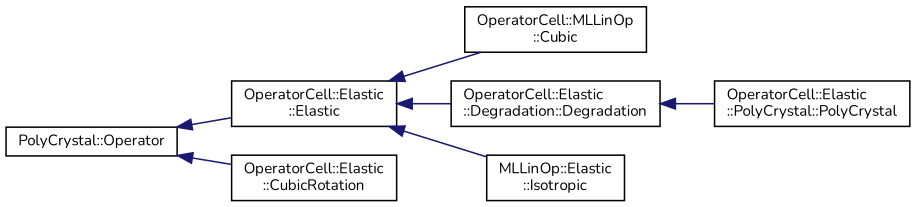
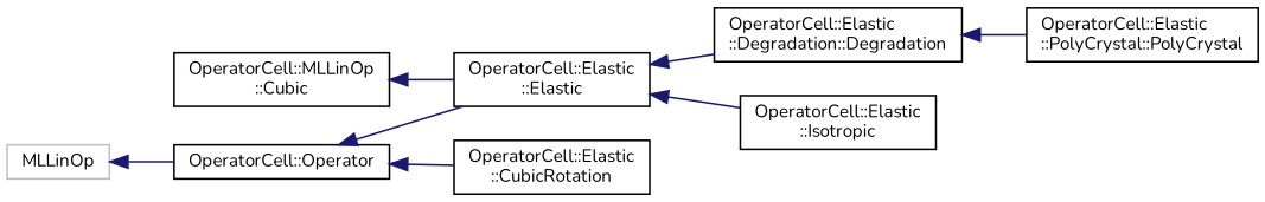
  digraph {
    fontname=Nunito
    rankdir=LR
    node [color=black fillcolor=white fontname=Nunito fontsize=10 shape=record style=filled]
    edge [color=midnightblue dir=back fontname=Nunito fontsize=10 labelfontname=Helvetica labelfontsize=10 style=solid]
-   n2 [height=0.2 label="PolyCrystal::Operator" width=0.4]
+   n1 [color=grey75 height=0.2 label=MLLinOp width=0.4]
+   n2 [height=0.2 label="OperatorCell::Operator" width=0.4]
    n3 [height=0.2 label="OperatorCell::Elastic\l::Elastic" width=0.4]
    n4 [height=0.2 label="OperatorCell::Elastic\l::CubicRotation" width=0.4]
    n5 [height=0.2 label="OperatorCell::MLLinOp\l::Cubic" width=0.4]
    n6 [height=0.2 label="OperatorCell::Elastic\l::Degradation::Degradation" width=0.4]
-   n7 [height=0.2 label="MLLinOp::Elastic\l::Isotropic" width=0.4]
+   n7 [height=0.2 label="OperatorCell::Elastic\l::Isotropic" width=0.4]
    n8 [height=0.2 label="OperatorCell::Elastic\l::PolyCrystal::PolyCrystal" width=0.4]
+   n1 -> n2
    n2 -> n3
    n2 -> n4
-   n3 -> n5
+   n5 -> n3
    n3 -> n6
    n3 -> n7
    n6 -> n8
  }
